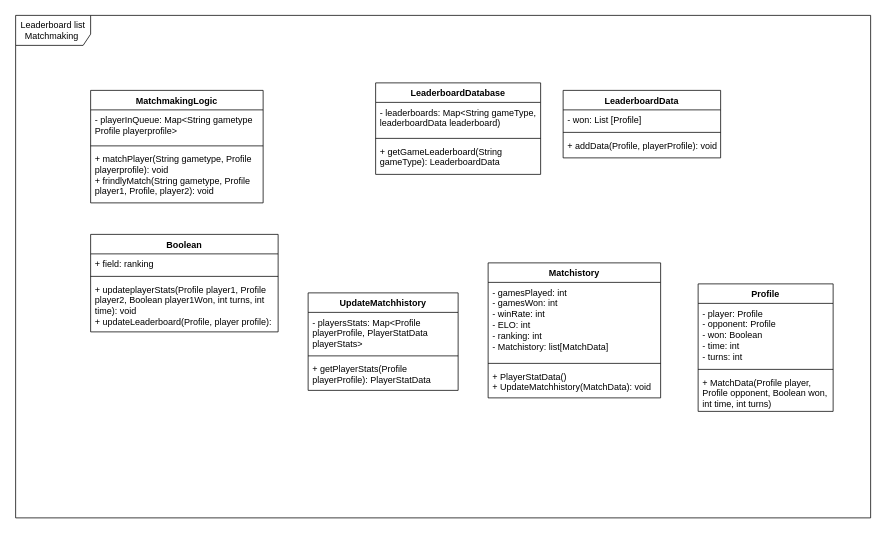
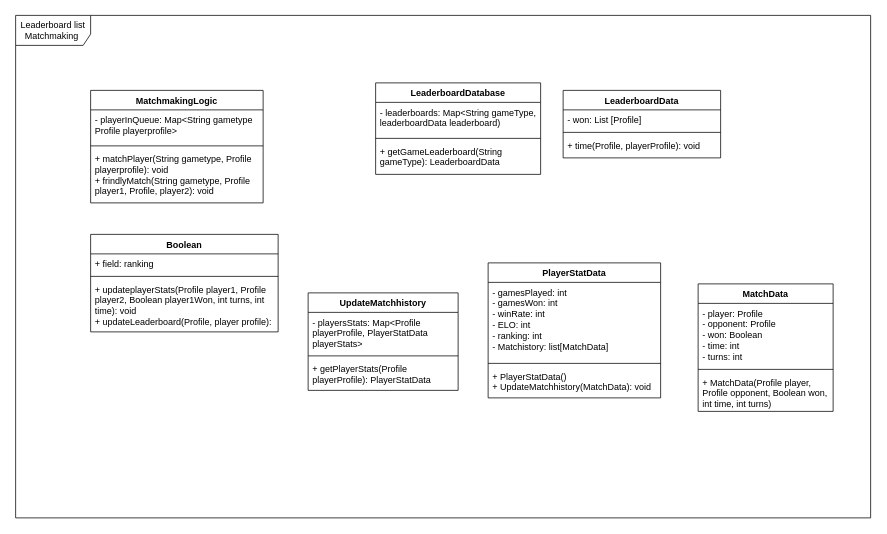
  <mxCell id="0" />
  <mxCell id="1" parent="0" />
  <mxCell id="2" value="Leaderboard list Matchmaking&amp;nbsp;" style="shape=umlFrame;whiteSpace=wrap;html=1;pointerEvents=0;width=100;height=40;" vertex="1" parent="1"><mxGeometry x="20" y="20" width="1140" height="670" as="geometry" /></mxCell>
- <mxCell id="3" value="Matchistory" style="swimlane;fontStyle=1;align=center;verticalAlign=top;childLayout=stackLayout;horizontal=1;startSize=26;horizontalStack=0;resizeParent=1;resizeParentMax=0;resizeLast=0;collapsible=1;marginBottom=0;whiteSpace=wrap;html=1;" vertex="1" parent="1"><mxGeometry x="650" y="350" width="230" height="180" as="geometry" /></mxCell>
+ <mxCell id="3" value="PlayerStatData" style="swimlane;fontStyle=1;align=center;verticalAlign=top;childLayout=stackLayout;horizontal=1;startSize=26;horizontalStack=0;resizeParent=1;resizeParentMax=0;resizeLast=0;collapsible=1;marginBottom=0;whiteSpace=wrap;html=1;" vertex="1" parent="1"><mxGeometry x="650" y="350" width="230" height="180" as="geometry" /></mxCell>
  <mxCell id="4" value="- gamesPlayed: int&lt;div&gt;- gamesWon: int&lt;/div&gt;&lt;div&gt;- winRate: int&lt;/div&gt;&lt;div&gt;- ELO: int&lt;/div&gt;&lt;div&gt;- ranking: int&lt;/div&gt;&lt;div&gt;- Matchistory: list[MatchData]&lt;/div&gt;" style="text;strokeColor=none;fillColor=none;align=left;verticalAlign=top;spacingLeft=4;spacingRight=4;overflow=hidden;rotatable=0;points=[[0,0.5],[1,0.5]];portConstraint=eastwest;whiteSpace=wrap;html=1;" vertex="1" parent="3"><mxGeometry y="26" width="230" height="104" as="geometry" /></mxCell>
  <mxCell id="5" value="" style="line;strokeWidth=1;fillColor=none;align=left;verticalAlign=middle;spacingTop=-1;spacingLeft=3;spacingRight=3;rotatable=0;labelPosition=right;points=[];portConstraint=eastwest;strokeColor=inherit;" vertex="1" parent="3"><mxGeometry y="130" width="230" height="8" as="geometry" /></mxCell>
  <mxCell id="6" value="&lt;div&gt;+ PlayerStatData()&lt;/div&gt;+ UpdateMatchhistory(MatchData): void" style="text;strokeColor=none;fillColor=none;align=left;verticalAlign=top;spacingLeft=4;spacingRight=4;overflow=hidden;rotatable=0;points=[[0,0.5],[1,0.5]];portConstraint=eastwest;whiteSpace=wrap;html=1;" vertex="1" parent="3"><mxGeometry y="138" width="230" height="42" as="geometry" /></mxCell>
  <mxCell id="7" value="UpdateMatchhistory" style="swimlane;fontStyle=1;align=center;verticalAlign=top;childLayout=stackLayout;horizontal=1;startSize=26;horizontalStack=0;resizeParent=1;resizeParentMax=0;resizeLast=0;collapsible=1;marginBottom=0;whiteSpace=wrap;html=1;" vertex="1" parent="1"><mxGeometry x="410" y="390" width="200" height="130" as="geometry" /></mxCell>
  <mxCell id="8" value="- playersStats: Map&amp;lt;Profile playerProfile, PlayerStatData playerStats&amp;gt;" style="text;strokeColor=none;fillColor=none;align=left;verticalAlign=top;spacingLeft=4;spacingRight=4;overflow=hidden;rotatable=0;points=[[0,0.5],[1,0.5]];portConstraint=eastwest;whiteSpace=wrap;html=1;" vertex="1" parent="7"><mxGeometry y="26" width="200" height="54" as="geometry" /></mxCell>
  <mxCell id="9" value="" style="line;strokeWidth=1;fillColor=none;align=left;verticalAlign=middle;spacingTop=-1;spacingLeft=3;spacingRight=3;rotatable=0;labelPosition=right;points=[];portConstraint=eastwest;strokeColor=inherit;" vertex="1" parent="7"><mxGeometry y="80" width="200" height="8" as="geometry" /></mxCell>
  <mxCell id="10" value="+ getPlayerStats(Profile playerProfile): PlayerStatData" style="text;strokeColor=none;fillColor=none;align=left;verticalAlign=top;spacingLeft=4;spacingRight=4;overflow=hidden;rotatable=0;points=[[0,0.5],[1,0.5]];portConstraint=eastwest;whiteSpace=wrap;html=1;" vertex="1" parent="7"><mxGeometry y="88" width="200" height="42" as="geometry" /></mxCell>
  <mxCell id="11" value="Boolean" style="swimlane;fontStyle=1;align=center;verticalAlign=top;childLayout=stackLayout;horizontal=1;startSize=26;horizontalStack=0;resizeParent=1;resizeParentMax=0;resizeLast=0;collapsible=1;marginBottom=0;whiteSpace=wrap;html=1;" vertex="1" parent="1"><mxGeometry x="120" y="312" width="250" height="130" as="geometry" /></mxCell>
  <mxCell id="12" value="+ field: ranking" style="text;strokeColor=none;fillColor=none;align=left;verticalAlign=top;spacingLeft=4;spacingRight=4;overflow=hidden;rotatable=0;points=[[0,0.5],[1,0.5]];portConstraint=eastwest;whiteSpace=wrap;html=1;" vertex="1" parent="11"><mxGeometry y="26" width="250" height="26" as="geometry" /></mxCell>
  <mxCell id="13" value="" style="line;strokeWidth=1;fillColor=none;align=left;verticalAlign=middle;spacingTop=-1;spacingLeft=3;spacingRight=3;rotatable=0;labelPosition=right;points=[];portConstraint=eastwest;strokeColor=inherit;" vertex="1" parent="11"><mxGeometry y="52" width="250" height="8" as="geometry" /></mxCell>
  <mxCell id="14" value="+ updateplayerStats(Profile player1, Profile player2, Boolean player1Won, int turns, int time): void&lt;div&gt;+ updateLeaderboard(Profile, player profile):&lt;/div&gt;" style="text;strokeColor=none;fillColor=none;align=left;verticalAlign=top;spacingLeft=4;spacingRight=4;overflow=hidden;rotatable=0;points=[[0,0.5],[1,0.5]];portConstraint=eastwest;whiteSpace=wrap;html=1;" vertex="1" parent="11"><mxGeometry y="60" width="250" height="70" as="geometry" /></mxCell>
  <mxCell id="15" value="MatchmakingLogic" style="swimlane;fontStyle=1;align=center;verticalAlign=top;childLayout=stackLayout;horizontal=1;startSize=26;horizontalStack=0;resizeParent=1;resizeParentMax=0;resizeLast=0;collapsible=1;marginBottom=0;whiteSpace=wrap;html=1;" vertex="1" parent="1"><mxGeometry x="120" y="120" width="230" height="150" as="geometry" /></mxCell>
  <mxCell id="16" value="- playerInQueue: Map&amp;lt;String gametype Profile playerprofile&amp;gt;" style="text;strokeColor=none;fillColor=none;align=left;verticalAlign=top;spacingLeft=4;spacingRight=4;overflow=hidden;rotatable=0;points=[[0,0.5],[1,0.5]];portConstraint=eastwest;whiteSpace=wrap;html=1;" vertex="1" parent="15"><mxGeometry y="26" width="230" height="44" as="geometry" /></mxCell>
  <mxCell id="17" value="" style="line;strokeWidth=1;fillColor=none;align=left;verticalAlign=middle;spacingTop=-1;spacingLeft=3;spacingRight=3;rotatable=0;labelPosition=right;points=[];portConstraint=eastwest;strokeColor=inherit;" vertex="1" parent="15"><mxGeometry y="70" width="230" height="8" as="geometry" /></mxCell>
  <mxCell id="18" value="+ matchPlayer(String gametype, Profile playerprofile): void&lt;div&gt;+ frindlyMatch(String gametype, Profile player1, Profile, player2): void&lt;/div&gt;" style="text;strokeColor=none;fillColor=none;align=left;verticalAlign=top;spacingLeft=4;spacingRight=4;overflow=hidden;rotatable=0;points=[[0,0.5],[1,0.5]];portConstraint=eastwest;whiteSpace=wrap;html=1;" vertex="1" parent="15"><mxGeometry y="78" width="230" height="72" as="geometry" /></mxCell>
  <mxCell id="19" value="LeaderboardData" style="swimlane;fontStyle=1;align=center;verticalAlign=top;childLayout=stackLayout;horizontal=1;startSize=26;horizontalStack=0;resizeParent=1;resizeParentMax=0;resizeLast=0;collapsible=1;marginBottom=0;whiteSpace=wrap;html=1;" vertex="1" parent="1"><mxGeometry x="750" y="120" width="210" height="90" as="geometry" /></mxCell>
  <mxCell id="20" value="- won: List [Profile]" style="text;strokeColor=none;fillColor=none;align=left;verticalAlign=top;spacingLeft=4;spacingRight=4;overflow=hidden;rotatable=0;points=[[0,0.5],[1,0.5]];portConstraint=eastwest;whiteSpace=wrap;html=1;" vertex="1" parent="19"><mxGeometry y="26" width="210" height="26" as="geometry" /></mxCell>
  <mxCell id="21" value="" style="line;strokeWidth=1;fillColor=none;align=left;verticalAlign=middle;spacingTop=-1;spacingLeft=3;spacingRight=3;rotatable=0;labelPosition=right;points=[];portConstraint=eastwest;strokeColor=inherit;" vertex="1" parent="19"><mxGeometry y="52" width="210" height="8" as="geometry" /></mxCell>
- <mxCell id="22" value="&lt;div&gt;+ addData(Profile, playerProfile): void&lt;/div&gt;" style="text;strokeColor=none;fillColor=none;align=left;verticalAlign=top;spacingLeft=4;spacingRight=4;overflow=hidden;rotatable=0;points=[[0,0.5],[1,0.5]];portConstraint=eastwest;whiteSpace=wrap;html=1;" vertex="1" parent="19"><mxGeometry y="60" width="210" height="30" as="geometry" /></mxCell>
+ <mxCell id="22" value="&lt;div&gt;+ time(Profile, playerProfile): void&lt;/div&gt;" style="text;strokeColor=none;fillColor=none;align=left;verticalAlign=top;spacingLeft=4;spacingRight=4;overflow=hidden;rotatable=0;points=[[0,0.5],[1,0.5]];portConstraint=eastwest;whiteSpace=wrap;html=1;" vertex="1" parent="19"><mxGeometry y="60" width="210" height="30" as="geometry" /></mxCell>
  <mxCell id="23" value="LeaderboardDatabase" style="swimlane;fontStyle=1;align=center;verticalAlign=top;childLayout=stackLayout;horizontal=1;startSize=26;horizontalStack=0;resizeParent=1;resizeParentMax=0;resizeLast=0;collapsible=1;marginBottom=0;whiteSpace=wrap;html=1;" vertex="1" parent="1"><mxGeometry x="500" y="110" width="220" height="122" as="geometry" /></mxCell>
  <mxCell id="24" value="- leaderboards: Map&amp;lt;String gameType, leaderboardData leaderboard)&amp;nbsp;" style="text;strokeColor=none;fillColor=none;align=left;verticalAlign=top;spacingLeft=4;spacingRight=4;overflow=hidden;rotatable=0;points=[[0,0.5],[1,0.5]];portConstraint=eastwest;whiteSpace=wrap;html=1;" vertex="1" parent="23"><mxGeometry y="26" width="220" height="44" as="geometry" /></mxCell>
  <mxCell id="25" value="" style="line;strokeWidth=1;fillColor=none;align=left;verticalAlign=middle;spacingTop=-1;spacingLeft=3;spacingRight=3;rotatable=0;labelPosition=right;points=[];portConstraint=eastwest;strokeColor=inherit;" vertex="1" parent="23"><mxGeometry y="70" width="220" height="8" as="geometry" /></mxCell>
  <mxCell id="26" value="+ getGameLeaderboard(String gameType): LeaderboardData" style="text;strokeColor=none;fillColor=none;align=left;verticalAlign=top;spacingLeft=4;spacingRight=4;overflow=hidden;rotatable=0;points=[[0,0.5],[1,0.5]];portConstraint=eastwest;whiteSpace=wrap;html=1;" vertex="1" parent="23"><mxGeometry y="78" width="220" height="44" as="geometry" /></mxCell>
- <mxCell id="27" value="Profile" style="swimlane;fontStyle=1;align=center;verticalAlign=top;childLayout=stackLayout;horizontal=1;startSize=26;horizontalStack=0;resizeParent=1;resizeParentMax=0;resizeLast=0;collapsible=1;marginBottom=0;whiteSpace=wrap;html=1;" vertex="1" parent="1"><mxGeometry x="930" y="378" width="180" height="170" as="geometry" /></mxCell>
+ <mxCell id="27" value="MatchData" style="swimlane;fontStyle=1;align=center;verticalAlign=top;childLayout=stackLayout;horizontal=1;startSize=26;horizontalStack=0;resizeParent=1;resizeParentMax=0;resizeLast=0;collapsible=1;marginBottom=0;whiteSpace=wrap;html=1;" vertex="1" parent="1"><mxGeometry x="930" y="378" width="180" height="170" as="geometry" /></mxCell>
  <mxCell id="28" value="- player: Profile&lt;div&gt;- opponent: Profile&lt;/div&gt;&lt;div&gt;- won: Boolean&lt;/div&gt;&lt;div&gt;- time: int&lt;/div&gt;&lt;div&gt;- turns: int&lt;/div&gt;" style="text;strokeColor=none;fillColor=none;align=left;verticalAlign=top;spacingLeft=4;spacingRight=4;overflow=hidden;rotatable=0;points=[[0,0.5],[1,0.5]];portConstraint=eastwest;whiteSpace=wrap;html=1;" vertex="1" parent="27"><mxGeometry y="26" width="180" height="84" as="geometry" /></mxCell>
  <mxCell id="29" value="" style="line;strokeWidth=1;fillColor=none;align=left;verticalAlign=middle;spacingTop=-1;spacingLeft=3;spacingRight=3;rotatable=0;labelPosition=right;points=[];portConstraint=eastwest;strokeColor=inherit;" vertex="1" parent="27"><mxGeometry y="110" width="180" height="8" as="geometry" /></mxCell>
  <mxCell id="30" value="+ MatchData(Profile player, Profile opponent, Boolean won, int time, int turns)" style="text;strokeColor=none;fillColor=none;align=left;verticalAlign=top;spacingLeft=4;spacingRight=4;overflow=hidden;rotatable=0;points=[[0,0.5],[1,0.5]];portConstraint=eastwest;whiteSpace=wrap;html=1;" vertex="1" parent="27"><mxGeometry y="118" width="180" height="52" as="geometry" /></mxCell>
